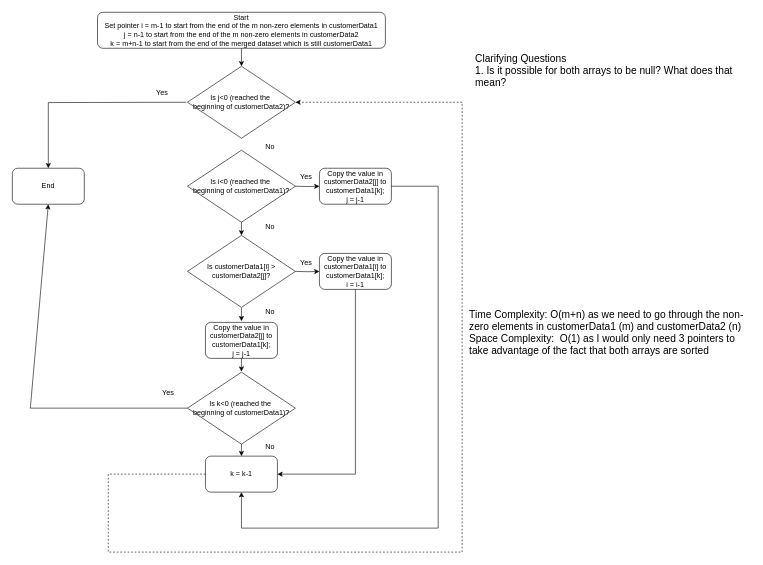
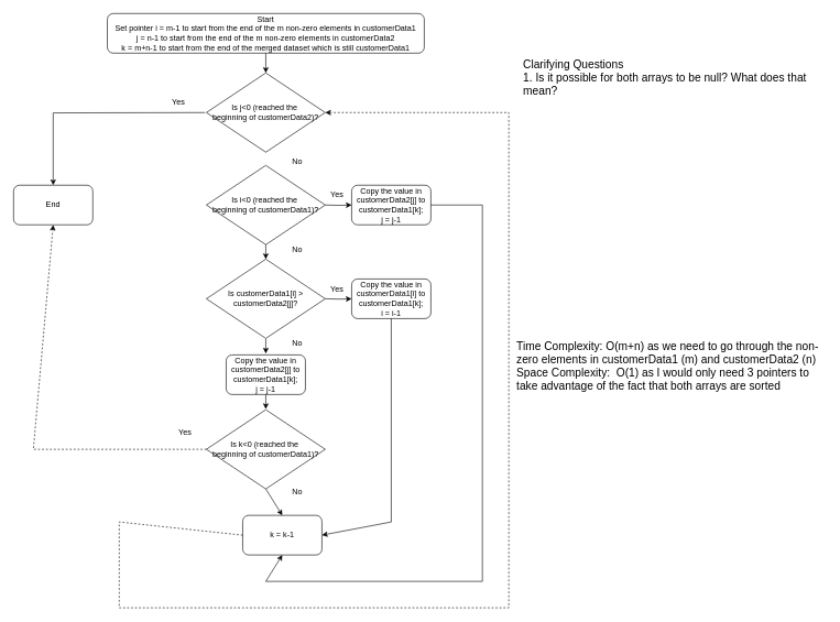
  <mxCell id="0" />
  <mxCell id="1" parent="0" />
  <mxCell id="2" value="&lt;font style=&quot;font-size: 17px;&quot;&gt;Clarifying Questions&lt;/font&gt;&lt;div style=&quot;font-size: 17px;&quot;&gt;1. Is it possible for both arrays to be null? What does that mean?&lt;/div&gt;" style="text;html=1;align=left;verticalAlign=middle;whiteSpace=wrap;rounded=0;" vertex="1" parent="1"><mxGeometry x="790" y="75" width="460" height="85" as="geometry" /></mxCell>
  <mxCell id="3" value="Start&lt;div&gt;Set pointer i = m-1 to start from the end of the m non-zero elements in customerData1&lt;br&gt;&lt;/div&gt;&lt;div&gt;j = n-1&lt;span style=&quot;background-color: initial;&quot;&gt;&amp;nbsp;&lt;/span&gt;&lt;span style=&quot;background-color: initial;&quot;&gt;to start from the end of the m non-zero elements in customerData2&lt;/span&gt;&lt;/div&gt;&lt;div&gt;&lt;span style=&quot;background-color: initial;&quot;&gt;k = m+n-1 to start from the end of the merged dataset which is still customerData1&lt;/span&gt;&lt;/div&gt;" style="rounded=1;whiteSpace=wrap;html=1;" vertex="1" parent="1"><mxGeometry x="162" y="20" width="480" height="60" as="geometry" /></mxCell>
  <mxCell id="4" value="" style="endArrow=classic;html=1;rounded=0;entryX=0.5;entryY=0;entryDx=0;entryDy=0;exitX=0.5;exitY=1;exitDx=0;exitDy=0;" edge="1" parent="1" source="3" target="6"><mxGeometry width="50" height="50" relative="1" as="geometry"><mxPoint x="412" y="100" as="sourcePoint" /><mxPoint x="32" y="40" as="targetPoint" /></mxGeometry></mxCell>
  <mxCell id="5" value="&lt;span style=&quot;font-size: 17px;&quot;&gt;Time Complexity: O(m+n) as we need to go through the non-zero elements in customerData1 (m) and customerData2 (n)&lt;/span&gt;&lt;div&gt;&lt;span style=&quot;font-size: 17px;&quot;&gt;Space Complexity:&amp;nbsp; O(1) as I would only need 3 pointers to take advantage of the fact that both arrays are sorted&lt;br&gt;&lt;/span&gt;&lt;/div&gt;" style="text;html=1;align=left;verticalAlign=middle;whiteSpace=wrap;rounded=0;" vertex="1" parent="1"><mxGeometry x="780" y="512" width="460" height="85" as="geometry" /></mxCell>
  <mxCell id="6" value="Is j&amp;lt;0 (reached the&amp;nbsp;&lt;div&gt;beginning of customerData2)?&lt;/div&gt;" style="rhombus;whiteSpace=wrap;html=1;" vertex="1" parent="1"><mxGeometry x="312" y="110" width="180" height="120" as="geometry" /></mxCell>
  <mxCell id="7" value="&lt;div&gt;End&lt;/div&gt;" style="rounded=1;whiteSpace=wrap;html=1;" vertex="1" parent="1"><mxGeometry x="20" y="280" width="120" height="60" as="geometry" /></mxCell>
  <mxCell id="8" style="edgeStyle=orthogonalEdgeStyle;rounded=0;orthogonalLoop=1;jettySize=auto;html=1;entryX=0.5;entryY=0;entryDx=0;entryDy=0;" edge="1" parent="1" target="7"><mxGeometry relative="1" as="geometry"><mxPoint x="310" y="170" as="sourcePoint" /><mxPoint x="322" y="180" as="targetPoint" /></mxGeometry></mxCell>
  <mxCell id="9" value="Yes" style="text;html=1;align=center;verticalAlign=middle;whiteSpace=wrap;rounded=0;" vertex="1" parent="1"><mxGeometry x="240" y="140" width="60" height="30" as="geometry" /></mxCell>
  <mxCell id="10" value="No" style="text;html=1;align=center;verticalAlign=middle;whiteSpace=wrap;rounded=0;" vertex="1" parent="1"><mxGeometry x="420" y="230" width="60" height="30" as="geometry" /></mxCell>
  <mxCell id="11" value="Is i&amp;lt;0 (reached the&amp;nbsp;&lt;div&gt;beginning of customerData1)?&lt;/div&gt;" style="rhombus;whiteSpace=wrap;html=1;" vertex="1" parent="1"><mxGeometry x="312" y="250" width="180" height="120" as="geometry" /></mxCell>
  <mxCell id="12" value="&lt;div&gt;&lt;span style=&quot;background-color: initial;&quot;&gt;Copy the value in customerData2[j] to customerData1[k];&lt;/span&gt;&lt;br&gt;&lt;/div&gt;&lt;div&gt;j = j-1&lt;/div&gt;" style="rounded=1;whiteSpace=wrap;html=1;" vertex="1" parent="1"><mxGeometry x="532" y="280" width="120" height="60" as="geometry" /></mxCell>
  <mxCell id="13" style="edgeStyle=orthogonalEdgeStyle;rounded=0;orthogonalLoop=1;jettySize=auto;html=1;entryX=0;entryY=0.5;entryDx=0;entryDy=0;" edge="1" parent="1" target="12"><mxGeometry relative="1" as="geometry"><mxPoint x="492" y="310" as="sourcePoint" /><mxPoint x="322" y="320" as="targetPoint" /></mxGeometry></mxCell>
  <mxCell id="14" value="Yes" style="text;html=1;align=center;verticalAlign=middle;whiteSpace=wrap;rounded=0;" vertex="1" parent="1"><mxGeometry x="480" y="280" width="60" height="30" as="geometry" /></mxCell>
  <mxCell id="15" value="Is customerData1[i] &amp;gt; customerData2[j]?" style="rhombus;whiteSpace=wrap;html=1;" vertex="1" parent="1"><mxGeometry x="312" y="392" width="180" height="120" as="geometry" /></mxCell>
  <mxCell id="16" value="" style="endArrow=classic;html=1;rounded=0;entryX=0.5;entryY=0;entryDx=0;entryDy=0;exitX=0.5;exitY=1;exitDx=0;exitDy=0;" edge="1" parent="1" source="11" target="15"><mxGeometry width="50" height="50" relative="1" as="geometry"><mxPoint x="420" y="380" as="sourcePoint" /><mxPoint x="412" y="269" as="targetPoint" /></mxGeometry></mxCell>
  <mxCell id="17" value="No" style="text;html=1;align=center;verticalAlign=middle;whiteSpace=wrap;rounded=0;" vertex="1" parent="1"><mxGeometry x="420" y="362" width="60" height="30" as="geometry" /></mxCell>
  <mxCell id="18" value="&lt;div&gt;&lt;span style=&quot;background-color: initial;&quot;&gt;Copy the value in customerData1[i] to customerData1[k];&lt;/span&gt;&lt;br&gt;&lt;/div&gt;&lt;div&gt;i = i-1&lt;/div&gt;" style="rounded=1;whiteSpace=wrap;html=1;" vertex="1" parent="1"><mxGeometry x="532" y="422" width="120" height="60" as="geometry" /></mxCell>
  <mxCell id="19" style="edgeStyle=orthogonalEdgeStyle;rounded=0;orthogonalLoop=1;jettySize=auto;html=1;entryX=0;entryY=0.5;entryDx=0;entryDy=0;" edge="1" parent="1" target="18"><mxGeometry relative="1" as="geometry"><mxPoint x="492" y="452" as="sourcePoint" /><mxPoint x="322" y="462" as="targetPoint" /></mxGeometry></mxCell>
  <mxCell id="20" value="Yes" style="text;html=1;align=center;verticalAlign=middle;whiteSpace=wrap;rounded=0;" vertex="1" parent="1"><mxGeometry x="480" y="422" width="60" height="30" as="geometry" /></mxCell>
  <mxCell id="21" value="" style="endArrow=classic;html=1;rounded=0;entryX=0.5;entryY=0;entryDx=0;entryDy=0;exitX=0.5;exitY=1;exitDx=0;exitDy=0;" edge="1" parent="1"><mxGeometry width="50" height="50" relative="1" as="geometry"><mxPoint x="402" y="513" as="sourcePoint" /><mxPoint x="402" y="535" as="targetPoint" /></mxGeometry></mxCell>
  <mxCell id="22" value="No" style="text;html=1;align=center;verticalAlign=middle;whiteSpace=wrap;rounded=0;" vertex="1" parent="1"><mxGeometry x="420" y="505" width="60" height="30" as="geometry" /></mxCell>
  <mxCell id="23" value="&lt;div&gt;&lt;span style=&quot;background-color: initial;&quot;&gt;Copy the value in customerData2[j] to customerData1[k];&lt;/span&gt;&lt;br&gt;&lt;/div&gt;&lt;div&gt;j = j-1&lt;/div&gt;" style="rounded=1;whiteSpace=wrap;html=1;" vertex="1" parent="1"><mxGeometry x="342" y="537" width="120" height="60" as="geometry" /></mxCell>
  <mxCell id="24" value="" style="endArrow=classic;html=1;rounded=0;entryX=0.5;entryY=0;entryDx=0;entryDy=0;exitX=0.5;exitY=1;exitDx=0;exitDy=0;" edge="1" parent="1"><mxGeometry width="50" height="50" relative="1" as="geometry"><mxPoint x="402" y="597" as="sourcePoint" /><mxPoint x="402" y="619" as="targetPoint" /></mxGeometry></mxCell>
- <mxCell id="25" value="&lt;div&gt;k = k-1&lt;/div&gt;" style="rounded=1;whiteSpace=wrap;html=1;" vertex="1" parent="1"><mxGeometry x="342" y="760" width="120" height="60" as="geometry" /></mxCell>
+ <mxCell id="25" value="&lt;div&gt;k = k-1&lt;/div&gt;" style="rounded=1;whiteSpace=wrap;html=1;" vertex="1" parent="1"><mxGeometry x="367" y="780" width="120" height="60" as="geometry" /></mxCell>
  <mxCell id="26" value="" style="endArrow=classic;html=1;rounded=0;exitX=1;exitY=0.5;exitDx=0;exitDy=0;entryX=0.5;entryY=1;entryDx=0;entryDy=0;" edge="1" parent="1" source="12" target="25"><mxGeometry width="50" height="50" relative="1" as="geometry"><mxPoint x="560" y="380" as="sourcePoint" /><mxPoint x="610" y="330" as="targetPoint" /><Array as="points"><mxPoint x="730" y="310" /><mxPoint x="730" y="880" /><mxPoint x="402" y="880" /></Array></mxGeometry></mxCell>
  <mxCell id="27" value="Is k&amp;lt;0 (reached the&amp;nbsp;&lt;div&gt;beginning of customerData1)?&lt;/div&gt;" style="rhombus;whiteSpace=wrap;html=1;" vertex="1" parent="1"><mxGeometry x="312" y="620" width="180" height="120" as="geometry" /></mxCell>
  <mxCell id="28" value="" style="endArrow=classic;html=1;rounded=0;entryX=0.5;entryY=0;entryDx=0;entryDy=0;exitX=0.5;exitY=1;exitDx=0;exitDy=0;" edge="1" parent="1" source="27" target="25"><mxGeometry width="50" height="50" relative="1" as="geometry"><mxPoint x="412" y="607" as="sourcePoint" /><mxPoint x="412" y="629" as="targetPoint" /></mxGeometry></mxCell>
  <mxCell id="29" value="No" style="text;html=1;align=center;verticalAlign=middle;whiteSpace=wrap;rounded=0;" vertex="1" parent="1"><mxGeometry x="420" y="730" width="60" height="30" as="geometry" /></mxCell>
- <mxCell id="30" value="" style="endArrow=classic;html=1;rounded=0;exitX=0;exitY=0.5;exitDx=0;exitDy=0;entryX=0.5;entryY=1;entryDx=0;entryDy=0;" edge="1" parent="1" source="27" target="7"><mxGeometry width="50" height="50" relative="1" as="geometry"><mxPoint x="240" y="720" as="sourcePoint" /><mxPoint x="38" y="350" as="targetPoint" /><Array as="points"><mxPoint x="50" y="680" /></Array></mxGeometry></mxCell>
+ <mxCell id="30" value="" style="endArrow=classic;html=1;rounded=0;exitX=0;exitY=0.5;exitDx=0;exitDy=0;entryX=0.5;entryY=1;entryDx=0;entryDy=0;dashed=1;" edge="1" parent="1" source="27" target="7"><mxGeometry width="50" height="50" relative="1" as="geometry"><mxPoint x="240" y="720" as="sourcePoint" /><mxPoint x="38" y="350" as="targetPoint" /><Array as="points"><mxPoint x="50" y="680" /></Array></mxGeometry></mxCell>
  <mxCell id="31" value="Yes" style="text;html=1;align=center;verticalAlign=middle;whiteSpace=wrap;rounded=0;" vertex="1" parent="1"><mxGeometry x="250" y="640" width="60" height="30" as="geometry" /></mxCell>
  <mxCell id="32" value="" style="endArrow=classic;html=1;rounded=0;exitX=0.5;exitY=1;exitDx=0;exitDy=0;entryX=1;entryY=0.5;entryDx=0;entryDy=0;" edge="1" parent="1" source="18" target="25"><mxGeometry width="50" height="50" relative="1" as="geometry"><mxPoint x="662" y="320" as="sourcePoint" /><mxPoint x="472" y="800" as="targetPoint" /><Array as="points"><mxPoint x="592" y="790" /></Array></mxGeometry></mxCell>
  <mxCell id="33" value="" style="endArrow=classic;html=1;rounded=0;exitX=0;exitY=0.5;exitDx=0;exitDy=0;entryX=1;entryY=0.5;entryDx=0;entryDy=0;dashed=1;" edge="1" parent="1" source="25" target="6"><mxGeometry width="50" height="50" relative="1" as="geometry"><mxPoint x="662" y="320" as="sourcePoint" /><mxPoint x="412" y="830" as="targetPoint" /><Array as="points"><mxPoint x="180" y="790" /><mxPoint x="180" y="920" /><mxPoint x="770" y="920" /><mxPoint x="770" y="170" /></Array></mxGeometry></mxCell>
